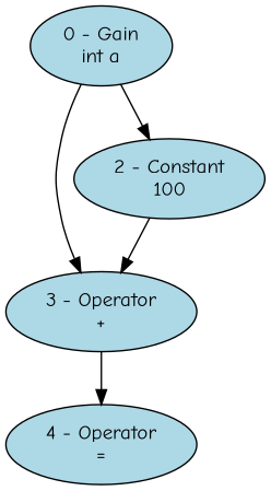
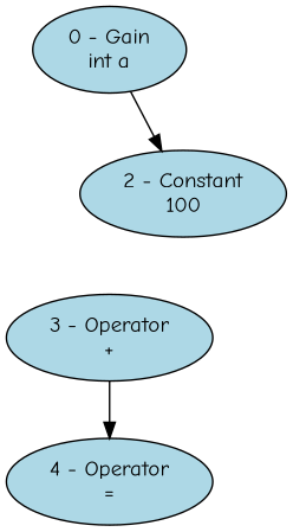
  digraph {
    fontname="Comic Neue"
    node [fillcolor=lightblue fontname="Comic Neue" style=filled]
    edge [fontname="Comic Neue"]
    "0 - Gain\nint a"
    "3 - Operator\n+"
    "2 - Constant\n100"
    "4 - Operator\n="
-   "0 - Gain\nint a" -> "3 - Operator\n+"
    "0 - Gain\nint a" -> "2 - Constant\n100"
    "3 - Operator\n+" -> "4 - Operator\n="
-   "2 - Constant\n100" -> "3 - Operator\n+"
  }
